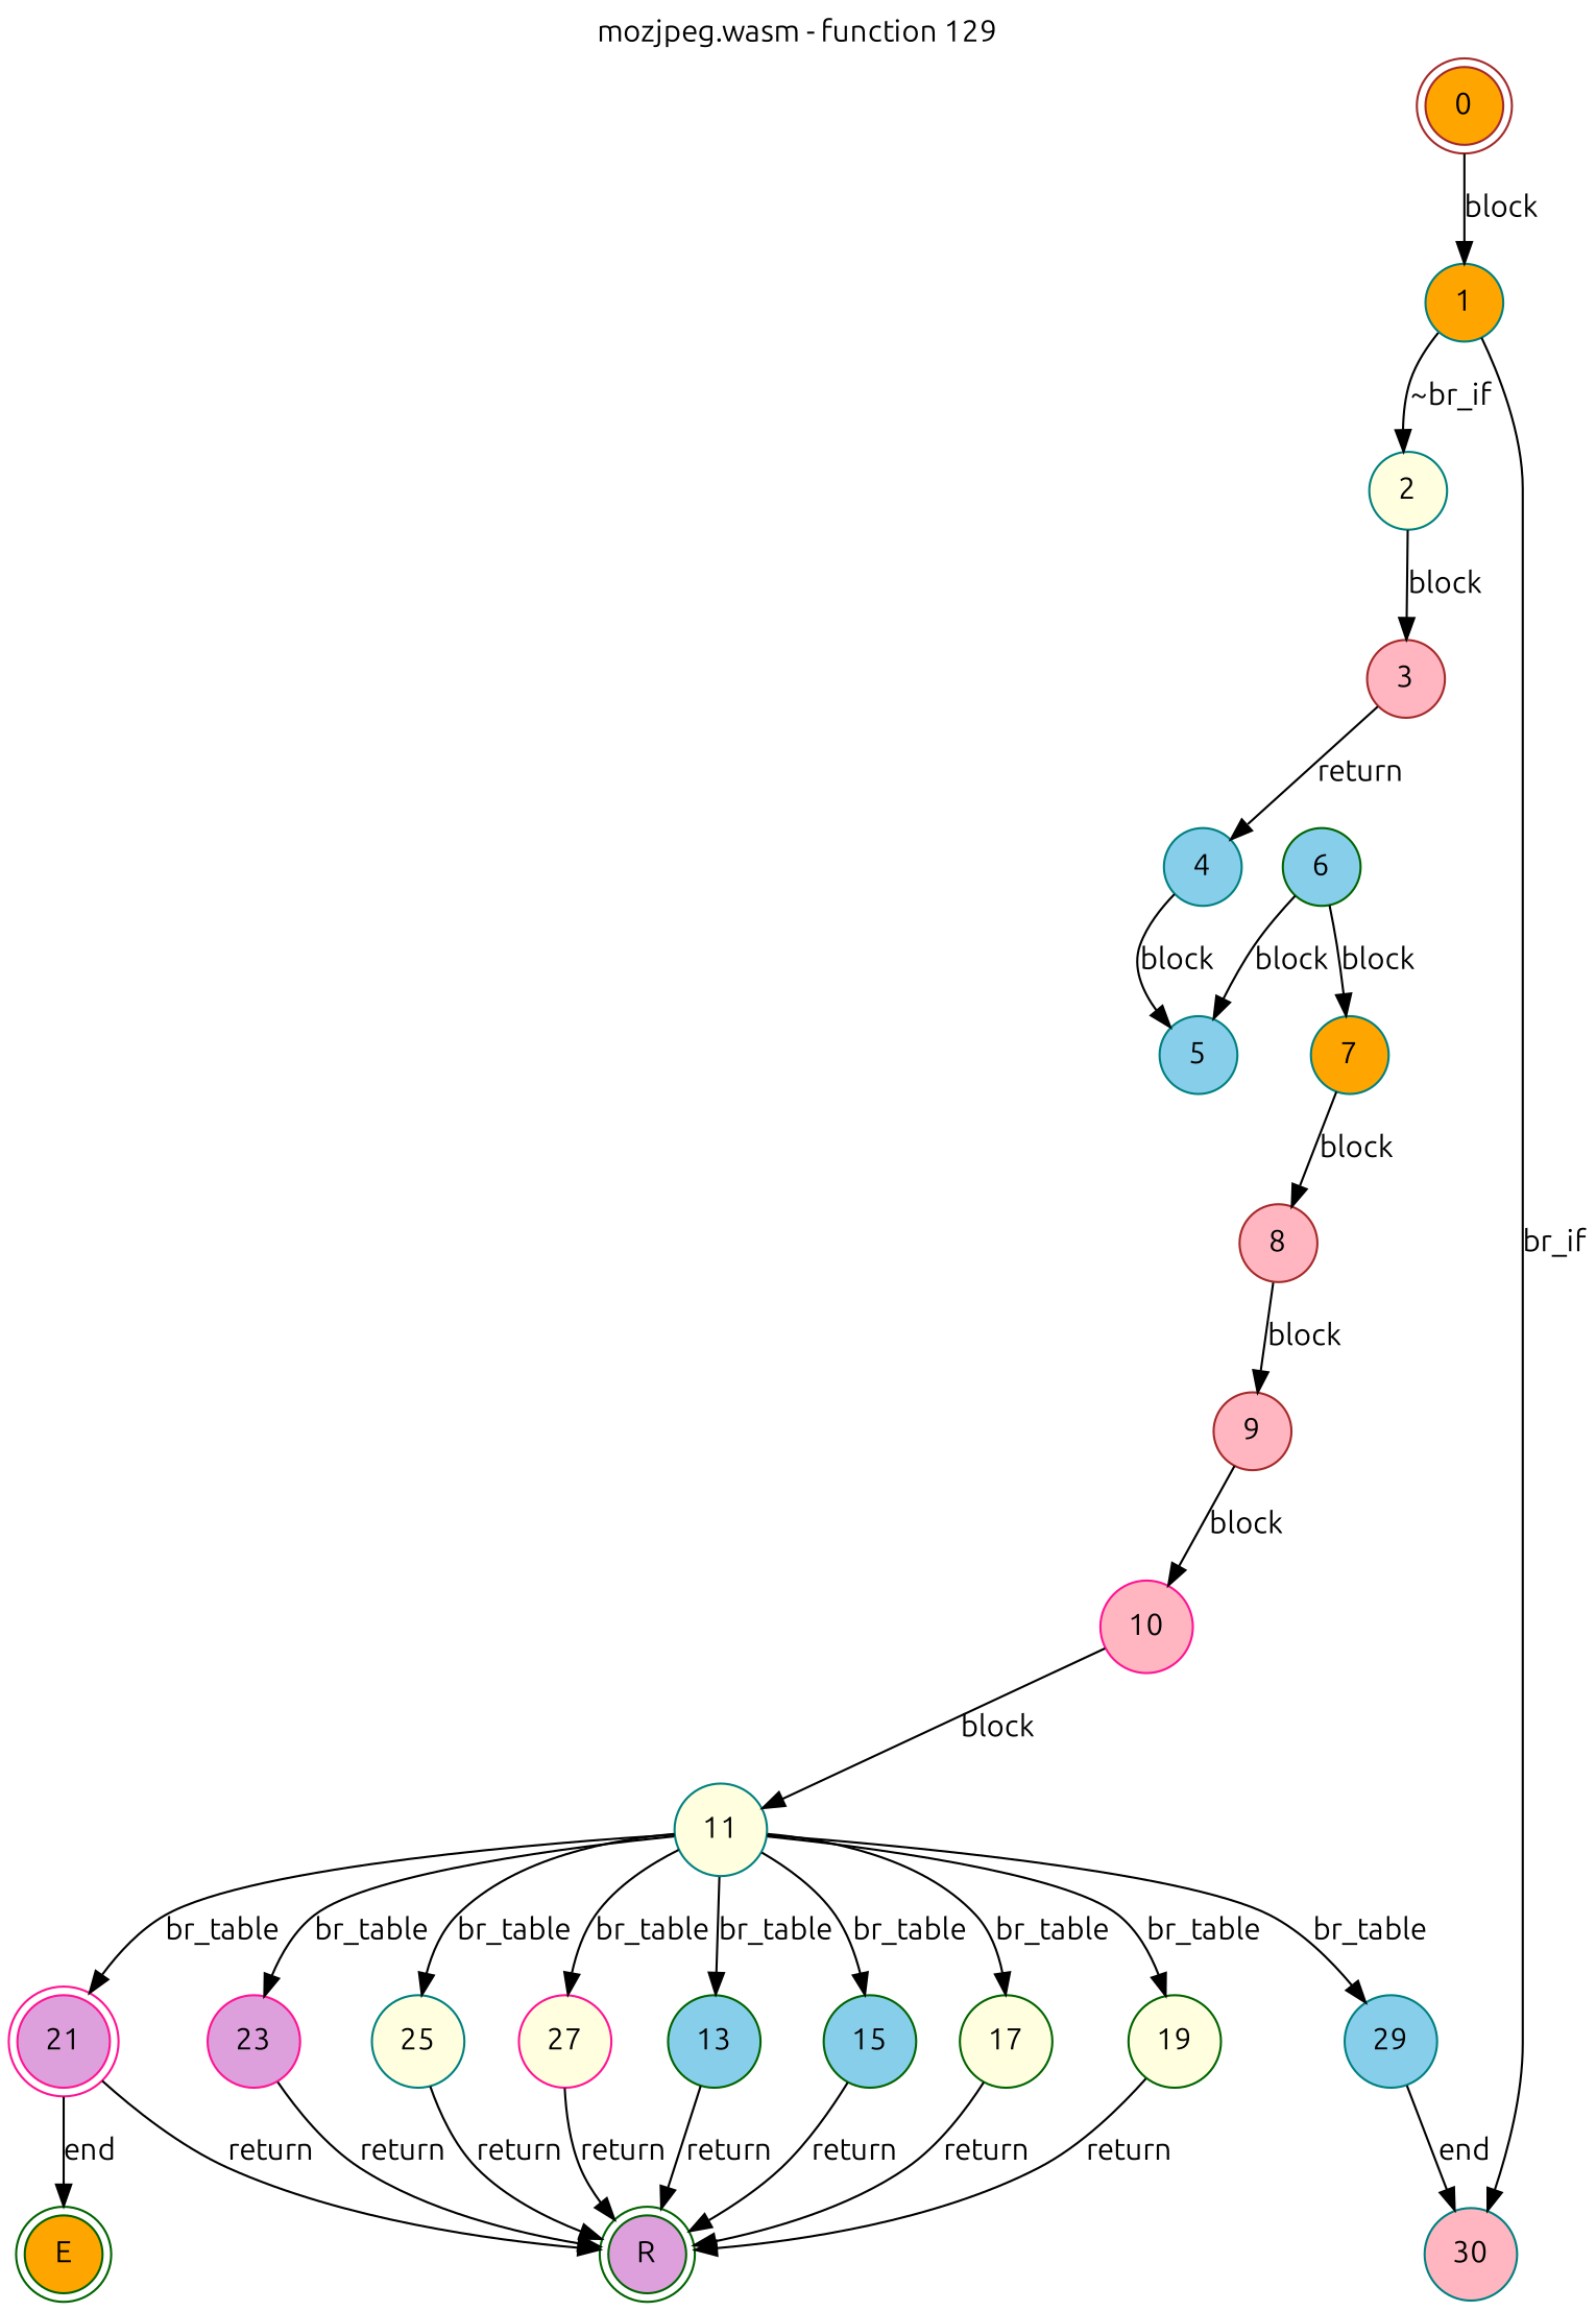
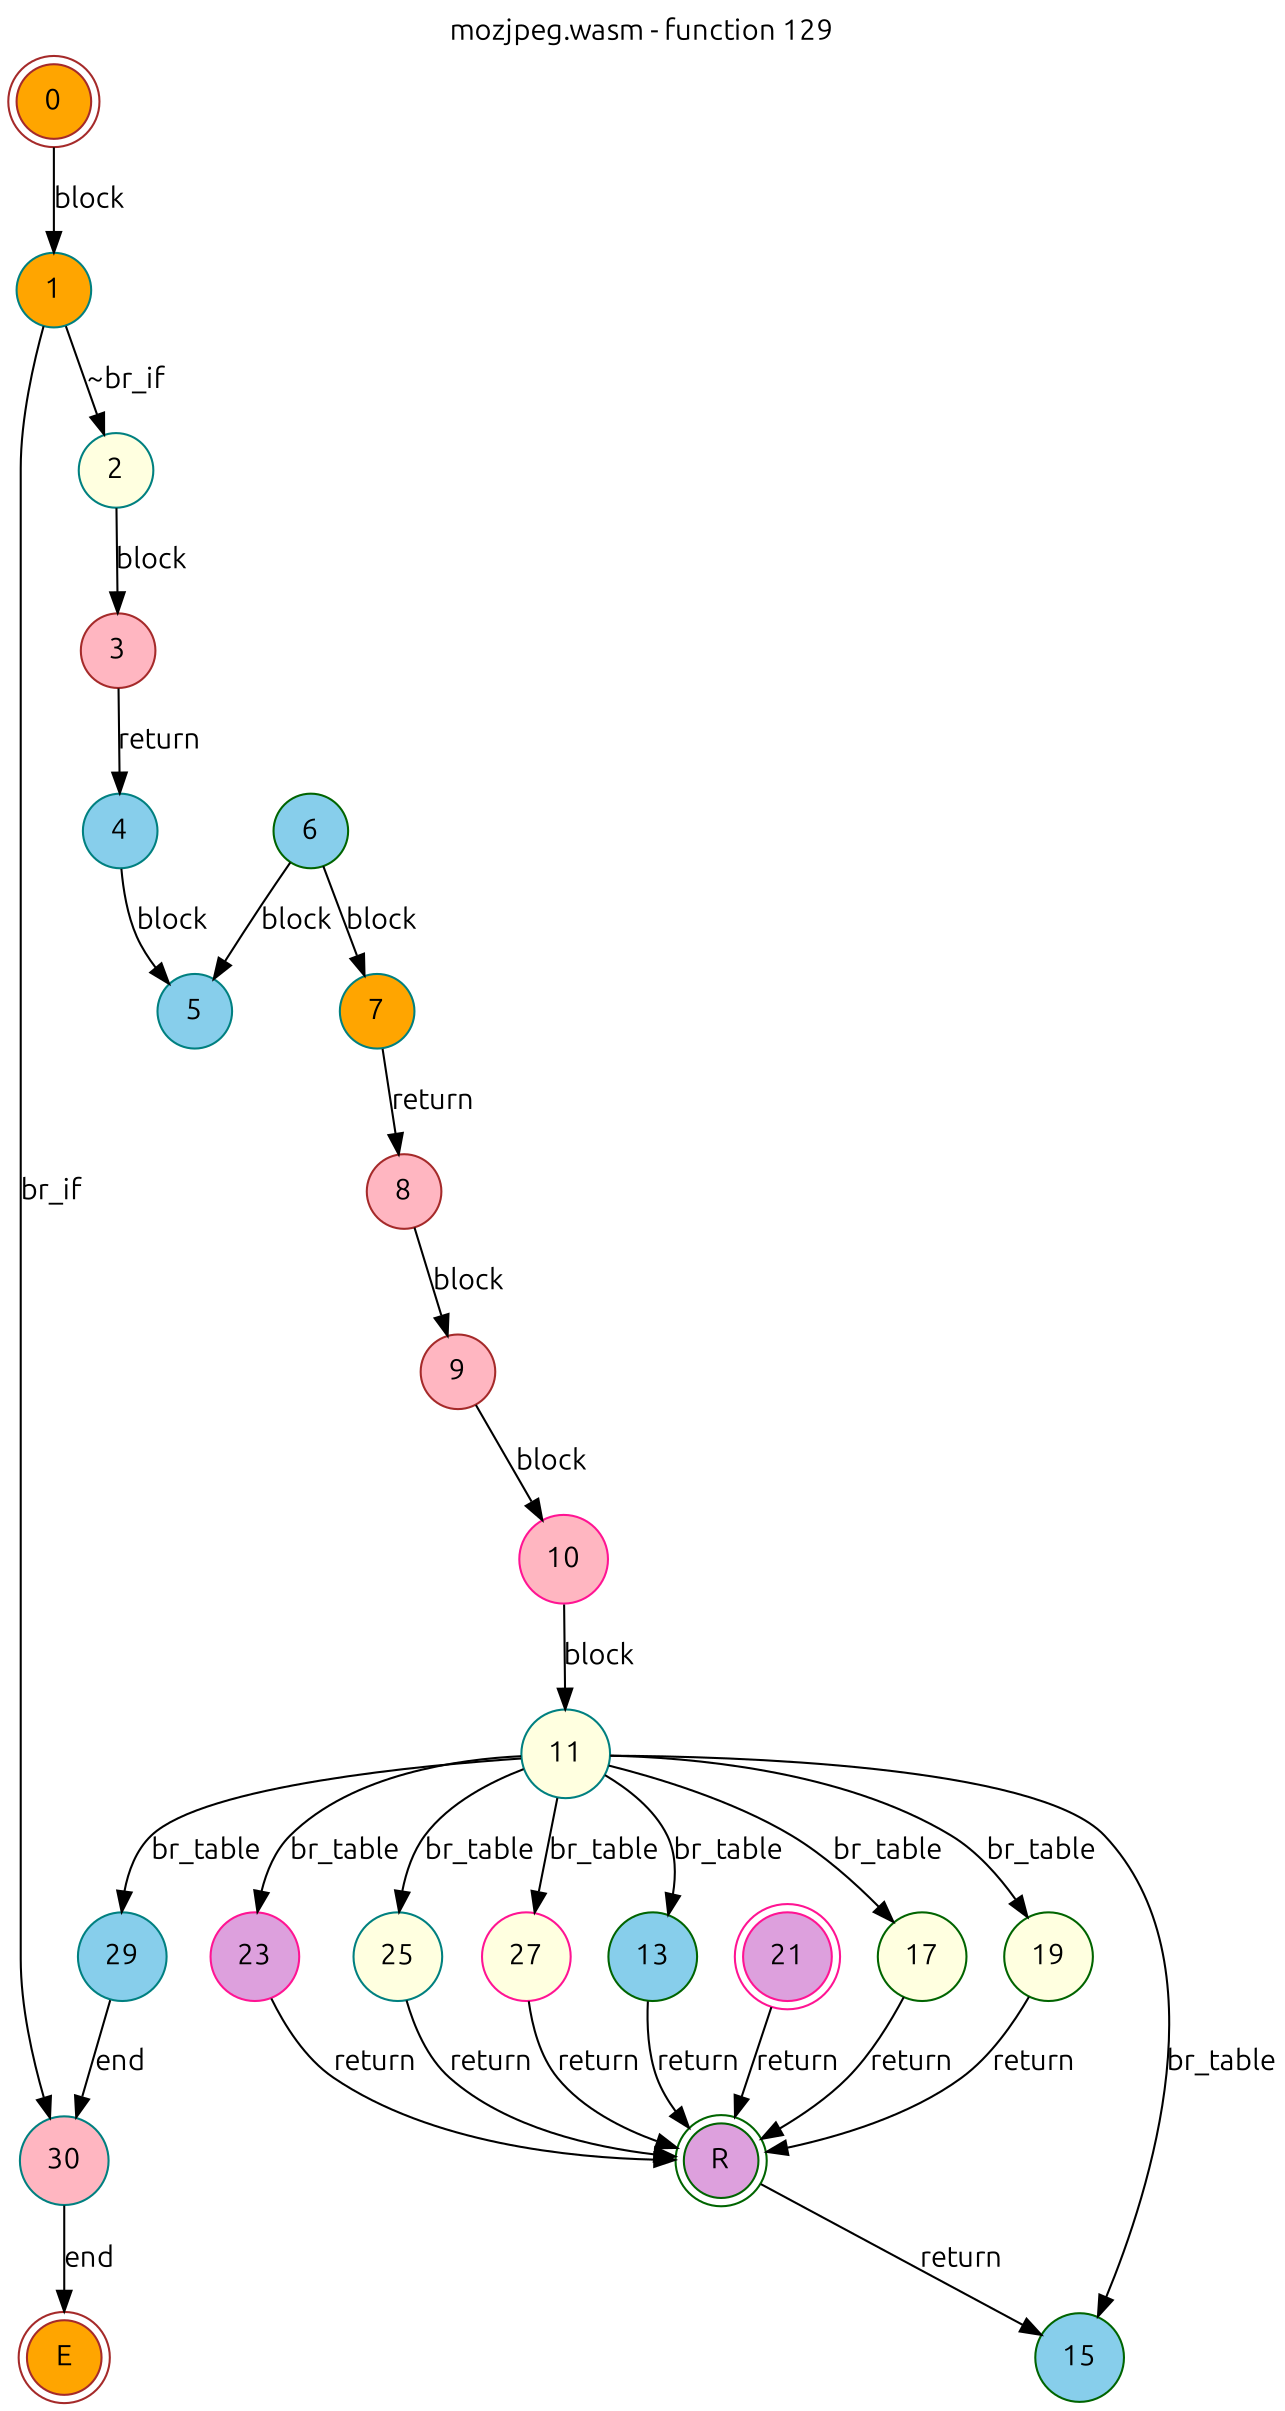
  digraph {
    fontname=Ubuntu
    label="mozjpeg.wasm - function 129"
    labelfontcolor=black
    labelfontname=Helvetica
    labelfontsize=16
    labelloc=t
    node [color=teal fillcolor=lightyellow fontname=Ubuntu shape=circle style=filled]
    edge [fontname=Ubuntu]
    0 [color=brown fillcolor=orange shape=doublecircle]
    1 [fillcolor=orange]
    2
    30 [fillcolor=lightpink]
-   E [color=darkgreen fillcolor=orange shape=doublecircle]
+   E [color=brown fillcolor=orange shape=doublecircle]
    R [color=darkgreen fillcolor=plum shape=doublecircle]
    3 [color=brown fillcolor=lightpink]
    4 [fillcolor=skyblue]
    5 [fillcolor=skyblue]
    6 [color=darkgreen fillcolor=skyblue]
    7 [fillcolor=orange]
    8 [color=brown fillcolor=lightpink]
    9 [color=brown fillcolor=lightpink]
    10 [color=deeppink fillcolor=lightpink]
    11
    13 [color=darkgreen fillcolor=skyblue]
    15 [color=darkgreen fillcolor=skyblue]
    17 [color=darkgreen]
    19 [color=darkgreen]
    21 [color=deeppink fillcolor=plum shape=doublecircle]
    23 [color=deeppink fillcolor=plum]
    25
    27 [color=deeppink]
    29 [fillcolor=skyblue]
    0 -> 1 [label=block]
    1 -> 2 [label="~br_if"]
    1 -> 30 [label=br_if]
    2 -> 3 [label=block]
-   21 -> E [label=end]
+   30 -> E [label=end]
    3 -> 4 [label=return]
    4 -> 5 [label=block]
    6 -> 5 [label=block]
    6 -> 7 [label=block]
-   7 -> 8 [label=block]
+   7 -> 8 [label=return]
    8 -> 9 [label=block]
    9 -> 10 [label=block]
    10 -> 11 [label=block]
    11 -> 13 [label=br_table]
    11 -> 15 [label=br_table]
    11 -> 17 [label=br_table]
    11 -> 19 [label=br_table]
-   11 -> 21 [label=br_table]
    11 -> 23 [label=br_table]
    11 -> 25 [label=br_table]
    11 -> 27 [label=br_table]
    11 -> 29 [label=br_table]
    13 -> R [label=return]
-   15 -> R [label=return]
+   R -> 15 [label=return]
    17 -> R [label=return]
    19 -> R [label=return]
    21 -> R [label=return]
    23 -> R [label=return]
    25 -> R [label=return]
    27 -> R [label=return]
    29 -> 30 [label=end]
  }
